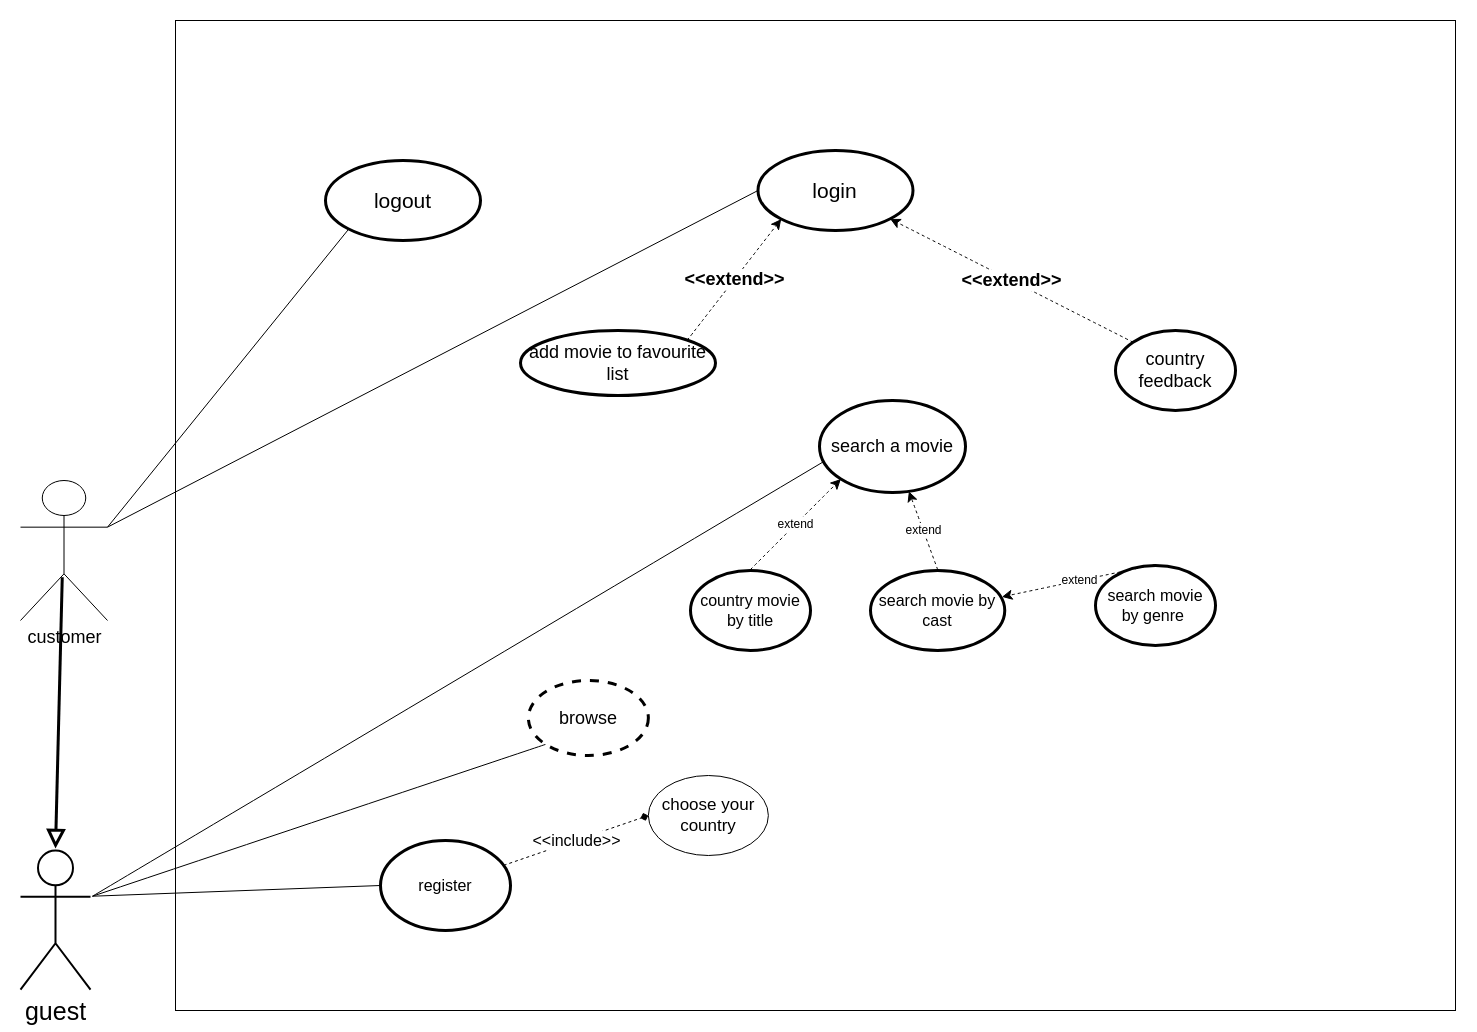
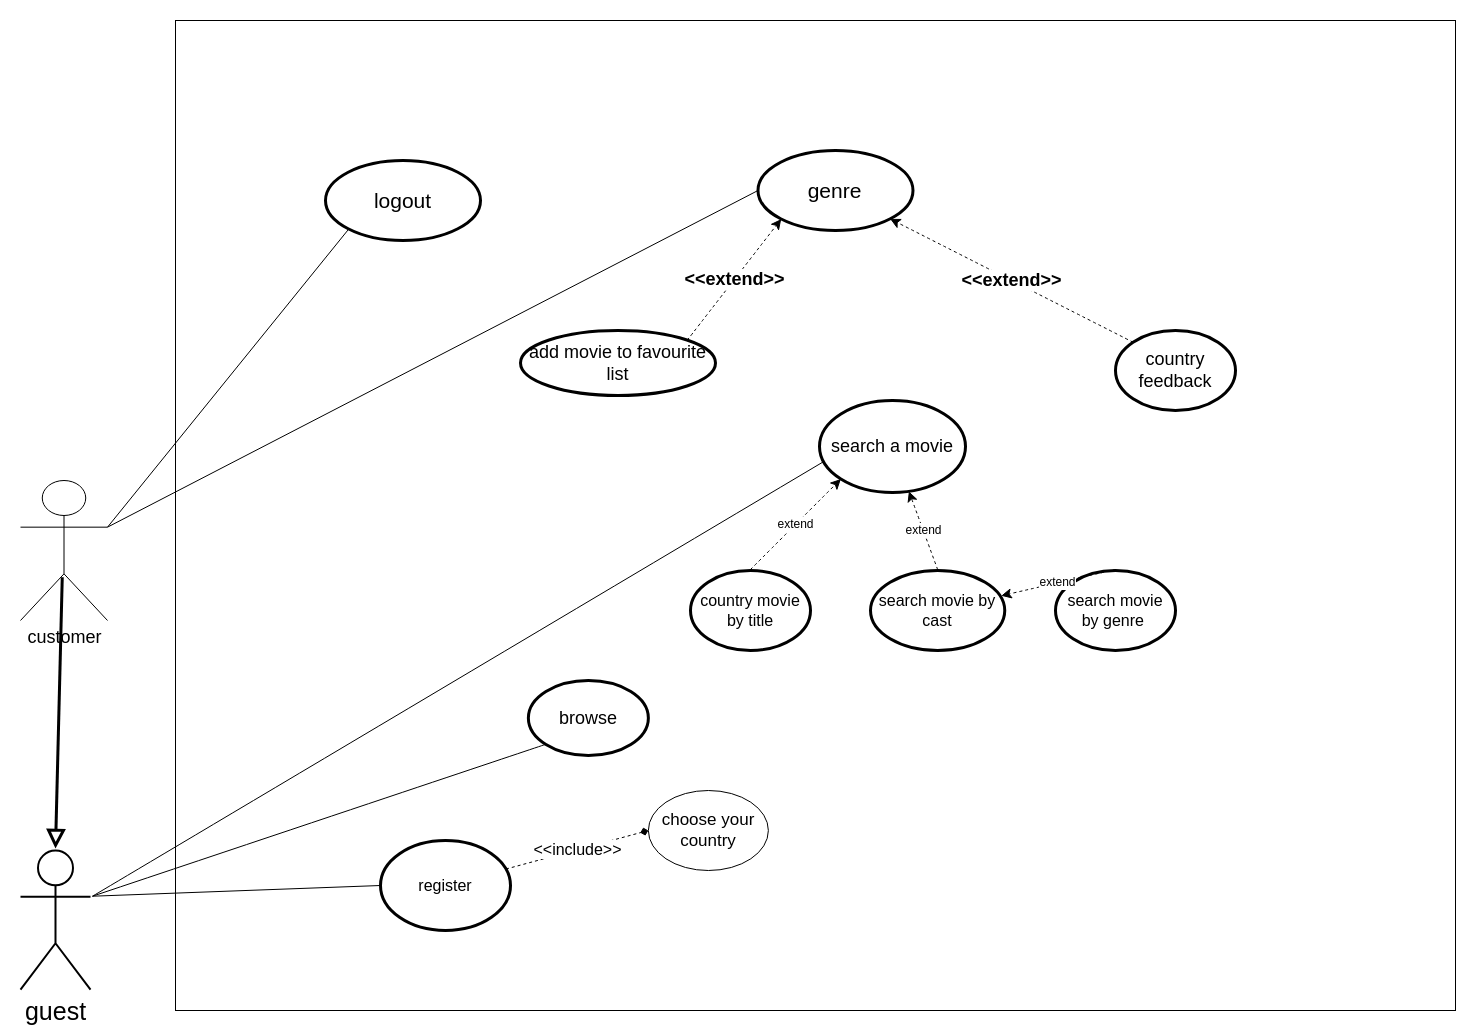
  <mxCell id="0" />
  <mxCell id="1" parent="0" />
  <mxCell id="2" value="" style="whiteSpace=wrap;html=1;direction=south;" vertex="1" parent="1"><mxGeometry x="175" y="20" width="1280" height="990" as="geometry" /></mxCell>
  <mxCell id="3" value="" style="endArrow=none;html=1;rounded=0;entryX=0;entryY=0.5;entryDx=0;entryDy=0;exitX=1;exitY=0.333;exitDx=0;exitDy=0;exitPerimeter=0;" edge="1" parent="1"><mxGeometry width="50" height="50" relative="1" as="geometry"><mxPoint x="92" y="895.707" as="sourcePoint" /><mxPoint x="380" y="885" as="targetPoint" /></mxGeometry></mxCell>
  <mxCell id="4" value="" style="endArrow=none;html=1;rounded=0;fontSize=12;curved=1;entryX=1;entryY=0.333;entryDx=0;entryDy=0;exitX=0;exitY=1;exitDx=0;exitDy=0;entryPerimeter=0;" edge="1" parent="1" source="9"><mxGeometry width="50" height="50" relative="1" as="geometry"><mxPoint x="505" y="550" as="sourcePoint" /><mxPoint x="92" y="895.707" as="targetPoint" /></mxGeometry></mxCell>
  <mxCell id="5" value="" style="endArrow=none;html=1;rounded=0;fontSize=12;startSize=8;endSize=8;curved=1;exitX=1;exitY=0.333;exitDx=0;exitDy=0;exitPerimeter=0;" edge="1" parent="1"><mxGeometry width="50" height="50" relative="1" as="geometry"><mxPoint x="92" y="895.707" as="sourcePoint" /><mxPoint x="825" y="460" as="targetPoint" /></mxGeometry></mxCell>
  <mxCell id="6" value="" style="endArrow=none;html=1;rounded=0;exitX=1;exitY=0.333;exitDx=0;exitDy=0;exitPerimeter=0;entryX=0;entryY=1;entryDx=0;entryDy=0;" edge="1" parent="1"><mxGeometry width="50" height="50" relative="1" as="geometry"><mxPoint x="107" y="526.667" as="sourcePoint" /><mxPoint x="348.237" y="228.559" as="targetPoint" /></mxGeometry></mxCell>
  <mxCell id="7" value="" style="endArrow=none;html=1;rounded=0;exitX=1;exitY=0.333;exitDx=0;exitDy=0;exitPerimeter=0;entryX=0;entryY=0.5;entryDx=0;entryDy=0;" edge="1" parent="1"><mxGeometry width="50" height="50" relative="1" as="geometry"><mxPoint x="107" y="526.667" as="sourcePoint" /><mxPoint x="757.49" y="190" as="targetPoint" /></mxGeometry></mxCell>
  <mxCell id="8" value="&lt;font style=&quot;font-size: 18px;&quot;&gt;country feedback&lt;/font&gt;" style="ellipse;whiteSpace=wrap;html=1;strokeWidth=3;" vertex="1" parent="1"><mxGeometry x="1115" y="330" width="120" height="80" as="geometry" /></mxCell>
- <mxCell id="9" value="&lt;span style=&quot;font-size: 18px;&quot;&gt;browse&lt;/span&gt;" style="ellipse;whiteSpace=wrap;html=1;strokeWidth=3;dashed=1;" vertex="1" parent="1"><mxGeometry x="527.87" y="680" width="120" height="75" as="geometry" /></mxCell>
+ <mxCell id="9" value="&lt;span style=&quot;font-size: 18px;&quot;&gt;browse&lt;/span&gt;" style="ellipse;whiteSpace=wrap;html=1;strokeWidth=3;" vertex="1" parent="1"><mxGeometry x="527.87" y="680" width="120" height="75" as="geometry" /></mxCell>
  <mxCell id="10" value="&lt;font style=&quot;font-size: 18px;&quot;&gt;add movie to favourite list&lt;/font&gt;" style="ellipse;whiteSpace=wrap;html=1;strokeWidth=3;" vertex="1" parent="1"><mxGeometry x="520" y="330" width="195" height="65" as="geometry" /></mxCell>
  <mxCell id="11" value="register" style="ellipse;whiteSpace=wrap;html=1;fontSize=16;strokeWidth=3;" vertex="1" parent="1"><mxGeometry x="380" y="840" width="130" height="90" as="geometry" /></mxCell>
  <mxCell id="12" value="search a movie" style="ellipse;whiteSpace=wrap;html=1;fontSize=18;strokeWidth=3;" vertex="1" parent="1"><mxGeometry x="819" y="400" width="146" height="92" as="geometry" /></mxCell>
- <mxCell id="13" value="search movie by genre&amp;nbsp;" style="ellipse;whiteSpace=wrap;html=1;fontSize=16;strokeWidth=3;perimeterSpacing=1;spacing=4;" vertex="1" parent="1"><mxGeometry x="1095" y="565" width="120" height="80" as="geometry" /></mxCell>
+ <mxCell id="13" value="search movie by genre&amp;nbsp;" style="ellipse;whiteSpace=wrap;html=1;fontSize=16;strokeWidth=3;perimeterSpacing=1;spacing=4;" vertex="1" parent="1"><mxGeometry x="1055" y="570" width="120" height="80" as="geometry" /></mxCell>
  <mxCell id="14" value="extend" style="endArrow=classic;html=1;rounded=0;fontSize=12;startSize=8;endSize=8;curved=1;exitX=0.5;exitY=0;exitDx=0;exitDy=0;dashed=1;" edge="1" parent="1" source="13" target="15"><mxGeometry width="50" height="50" relative="1" as="geometry"><mxPoint x="705" y="830" as="sourcePoint" /><mxPoint x="755" y="780" as="targetPoint" /></mxGeometry></mxCell>
  <mxCell id="15" value="search movie by cast" style="ellipse;whiteSpace=wrap;html=1;fontSize=16;strokeWidth=3;perimeterSpacing=1;spacing=4;" vertex="1" parent="1"><mxGeometry x="870" y="570" width="134.25" height="80" as="geometry" /></mxCell>
  <mxCell id="16" value="country movie by title" style="ellipse;whiteSpace=wrap;html=1;fontSize=16;strokeWidth=3;perimeterSpacing=1;spacing=4;" vertex="1" parent="1"><mxGeometry x="690" y="570" width="120" height="80" as="geometry" /></mxCell>
  <mxCell id="17" value="extend" style="endArrow=classic;html=1;rounded=0;fontSize=12;startSize=8;endSize=8;curved=1;exitX=0.5;exitY=0;exitDx=0;exitDy=0;dashed=1;" edge="1" parent="1" source="15" target="12"><mxGeometry width="50" height="50" relative="1" as="geometry"><mxPoint x="945" y="871" as="sourcePoint" /><mxPoint x="815" y="913" as="targetPoint" /></mxGeometry></mxCell>
  <mxCell id="18" value="extend" style="endArrow=classic;html=1;rounded=0;fontSize=12;startSize=8;endSize=8;curved=1;entryX=0;entryY=1;entryDx=0;entryDy=0;dashed=1;exitX=0.5;exitY=0;exitDx=0;exitDy=0;" edge="1" parent="1" source="16" target="12"><mxGeometry width="50" height="50" relative="1" as="geometry"><mxPoint x="550" y="809" as="sourcePoint" /><mxPoint x="420" y="851" as="targetPoint" /></mxGeometry></mxCell>
- <mxCell id="19" value="&lt;font style=&quot;font-size: 17px;&quot;&gt;choose your country&lt;/font&gt;" style="ellipse;whiteSpace=wrap;html=1;" vertex="1" parent="1"><mxGeometry x="647.87" y="775" width="120" height="80" as="geometry" /></mxCell>
+ <mxCell id="19" value="&lt;font style=&quot;font-size: 17px;&quot;&gt;choose your country&lt;/font&gt;" style="ellipse;whiteSpace=wrap;html=1;" vertex="1" parent="1"><mxGeometry x="647.87" y="790" width="120" height="80" as="geometry" /></mxCell>
  <mxCell id="20" value="&amp;lt;&amp;lt;include&amp;gt;&amp;gt;" style="endArrow=diamond;html=1;rounded=0;entryX=0;entryY=0.5;entryDx=0;entryDy=0;dashed=1;strokeWidth=1;fontSize=16;" edge="1" parent="1" source="11" target="19"><mxGeometry width="50" height="50" relative="1" as="geometry"><mxPoint x="855" y="1390" as="sourcePoint" /><mxPoint x="905" y="1340" as="targetPoint" /></mxGeometry></mxCell>
  <mxCell id="21" value="&amp;lt;&amp;lt;extend&amp;gt;&amp;gt;" style="endArrow=classic;html=1;rounded=0;fontSize=18;startSize=8;endSize=8;curved=1;dashed=1;fontStyle=1;exitX=1;exitY=0;exitDx=0;exitDy=0;entryX=0;entryY=1;entryDx=0;entryDy=0;" edge="1" parent="1" source="10"><mxGeometry width="50" height="50" relative="1" as="geometry"><mxPoint x="585" y="426" as="sourcePoint" /><mxPoint x="780.727" y="218.559" as="targetPoint" /></mxGeometry></mxCell>
  <mxCell id="22" value="&amp;lt;&amp;lt;extend&amp;gt;&amp;gt;" style="endArrow=classic;html=1;rounded=0;fontSize=18;startSize=8;endSize=8;curved=1;dashed=1;fontStyle=1;exitX=0;exitY=0;exitDx=0;exitDy=0;entryX=1;entryY=1;entryDx=0;entryDy=0;" edge="1" parent="1" source="8" target="23"><mxGeometry width="50" height="50" relative="1" as="geometry"><mxPoint x="338" y="486" as="sourcePoint" /><mxPoint x="810.035" y="228.8" as="targetPoint" /></mxGeometry></mxCell>
- <mxCell id="23" value="login" style="ellipse;whiteSpace=wrap;html=1;fontSize=21;strokeWidth=3;" vertex="1" parent="1"><mxGeometry x="757.49" y="150" width="155" height="80" as="geometry" /></mxCell>
+ <mxCell id="23" value="genre" style="ellipse;whiteSpace=wrap;html=1;fontSize=21;strokeWidth=3;" vertex="1" parent="1"><mxGeometry x="757.49" y="150" width="155" height="80" as="geometry" /></mxCell>
  <mxCell id="24" value="logout" style="ellipse;whiteSpace=wrap;html=1;fontSize=21;strokeWidth=3;" vertex="1" parent="1"><mxGeometry x="325" y="160" width="155" height="80" as="geometry" /></mxCell>
  <mxCell id="25" value="customer" style="shape=umlActor;verticalLabelPosition=bottom;verticalAlign=top;html=1;outlineConnect=0;fontSize=18;" vertex="1" parent="1"><mxGeometry x="20" y="480" width="87" height="140" as="geometry" /></mxCell>
  <mxCell id="26" value="" style="edgeStyle=none;html=1;endArrow=block;endFill=0;endSize=12;verticalAlign=bottom;rounded=0;exitX=0.48;exitY=0.691;exitDx=0;exitDy=0;exitPerimeter=0;entryX=0.5;entryY=0;entryDx=0;entryDy=0;entryPerimeter=0;strokeWidth=3;" edge="1" parent="1" source="25" target="27"><mxGeometry width="160" relative="1" as="geometry"><mxPoint x="-75" y="750" as="sourcePoint" /><mxPoint x="85" y="750" as="targetPoint" /></mxGeometry></mxCell>
  <mxCell id="27" value="guest" style="shape=umlActor;verticalLabelPosition=bottom;verticalAlign=top;html=1;outlineConnect=0;strokeWidth=2;perimeterSpacing=2;gradientColor=none;fontSize=25;" vertex="1" parent="1"><mxGeometry x="20" y="850" width="70" height="139.12" as="geometry" /></mxCell>
